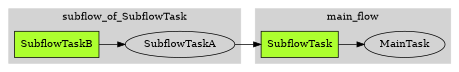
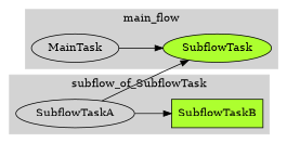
  digraph {
    compound=true
    rankdir=LR
-   SubflowTask [fillcolor=greenyellow shape=box style=filled]
+   SubflowTask [fillcolor=greenyellow shape=ellipse style=filled]
    MainTask
    SubflowTaskA
    SubflowTaskB [fillcolor=greenyellow shape=box style=filled]
    subgraph cluster_1 {
      color=lightgrey
      label=main_flow
      style=filled
      SubflowTask
      MainTask
    }
    subgraph cluster_2 {
      color=lightgrey
      label=subflow_of_SubflowTask
      style=filled
      SubflowTaskA
      SubflowTaskB
    }
-   SubflowTask -> MainTask
+   MainTask -> SubflowTask
    SubflowTaskA -> SubflowTask
-   SubflowTaskB -> SubflowTaskA
+   SubflowTaskA -> SubflowTaskB
  }
